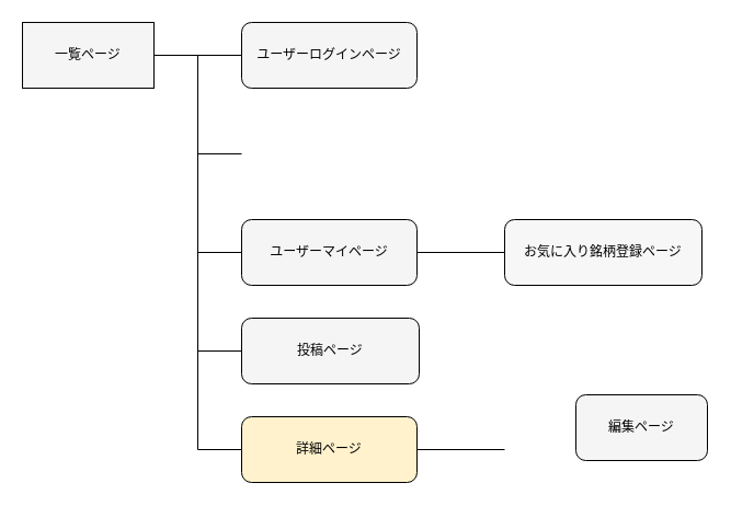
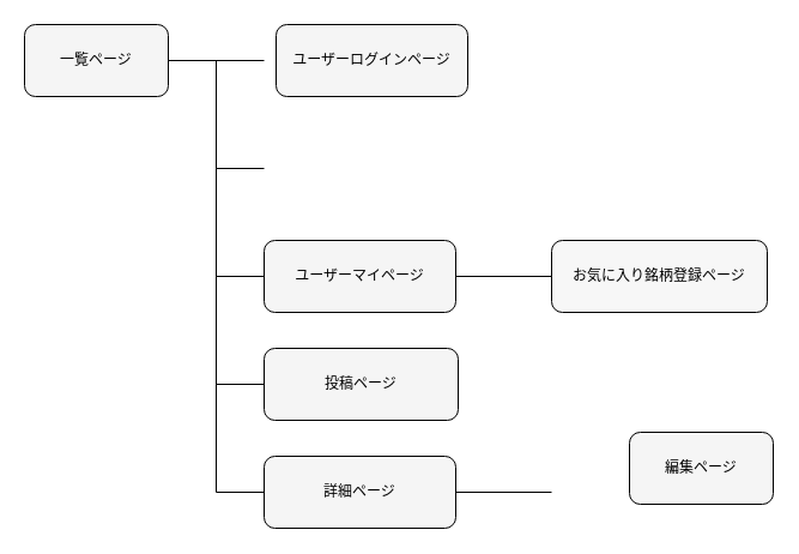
  <mxCell id="0" />
  <mxCell id="1" parent="0" />
- <mxCell id="2" value="&lt;font color=&quot;#000000&quot;&gt;一覧ページ&lt;/font&gt;" style="whiteSpace=wrap;html=1;strokeColor=#000000;fillColor=#F5F5F5;rounded=0;" vertex="1" parent="1"><mxGeometry x="20" y="20" width="120" height="60" as="geometry" /></mxCell>
- <mxCell id="3" value="&lt;font color=&quot;#000000&quot;&gt;ユーザーログインページ&lt;/font&gt;" style="rounded=1;whiteSpace=wrap;html=1;strokeColor=#000000;fillColor=#F5F5F5;" vertex="1" parent="1"><mxGeometry x="220" y="20" width="160" height="60" as="geometry" /></mxCell>
+ <mxCell id="2" value="&lt;font color=&quot;#000000&quot;&gt;一覧ページ&lt;/font&gt;" style="rounded=1;whiteSpace=wrap;html=1;strokeColor=#000000;fillColor=#F5F5F5;" vertex="1" parent="1"><mxGeometry x="20" y="20" width="120" height="60" as="geometry" /></mxCell>
+ <mxCell id="3" value="&lt;font color=&quot;#000000&quot;&gt;ユーザーログインページ&lt;/font&gt;" style="rounded=1;whiteSpace=wrap;html=1;strokeColor=#000000;fillColor=#F5F5F5;" vertex="1" parent="1"><mxGeometry x="230" y="20" width="160" height="60" as="geometry" /></mxCell>
  <mxCell id="4" value="&lt;font color=&quot;#000000&quot;&gt;ユーザーマイページ&lt;/font&gt;" style="rounded=1;whiteSpace=wrap;html=1;strokeColor=#000000;fillColor=#F5F5F5;" vertex="1" parent="1"><mxGeometry x="220" y="200" width="160" height="60" as="geometry" /></mxCell>
  <mxCell id="5" value="&lt;font color=&quot;#000000&quot;&gt;投稿ページ&lt;/font&gt;" style="rounded=1;whiteSpace=wrap;html=1;strokeColor=#000000;fillColor=#F5F5F5;" vertex="1" parent="1"><mxGeometry x="220" y="290" width="162" height="60" as="geometry" /></mxCell>
  <mxCell id="6" style="edgeStyle=none;html=1;exitX=1;exitY=0.5;exitDx=0;exitDy=0;fontColor=#000000;" edge="1" parent="1" source="7" target="16"><mxGeometry relative="1" as="geometry" /></mxCell>
- <mxCell id="7" value="&lt;font color=&quot;#000000&quot;&gt;詳細ページ&lt;/font&gt;" style="rounded=1;whiteSpace=wrap;html=1;strokeColor=#000000;fillColor=#fff2cc;" vertex="1" parent="1"><mxGeometry x="220" y="380" width="160" height="60" as="geometry" /></mxCell>
+ <mxCell id="7" value="&lt;font color=&quot;#000000&quot;&gt;詳細ページ&lt;/font&gt;" style="rounded=1;whiteSpace=wrap;html=1;strokeColor=#000000;fillColor=#F5F5F5;" vertex="1" parent="1"><mxGeometry x="220" y="380" width="160" height="60" as="geometry" /></mxCell>
  <mxCell id="8" value="&lt;font color=&quot;#000000&quot;&gt;編集ページ&lt;/font&gt;" style="rounded=1;whiteSpace=wrap;html=1;strokeColor=#000000;fillColor=#F5F5F5;" vertex="1" parent="1"><mxGeometry x="525" y="360" width="120" height="60" as="geometry" /></mxCell>
  <mxCell id="9" value="" style="edgeStyle=none;html=1;" edge="1" parent="1" source="10" target="2"><mxGeometry relative="1" as="geometry" /></mxCell>
  <mxCell id="10" value="" style="line;strokeWidth=1;html=1;strokeColor=#000000;" vertex="1" parent="1"><mxGeometry x="140" y="45" width="80" height="10" as="geometry" /></mxCell>
  <mxCell id="11" value="" style="line;strokeWidth=1;direction=south;html=1;strokeColor=#000000;" vertex="1" parent="1"><mxGeometry x="175" y="50" width="10" height="360" as="geometry" /></mxCell>
  <mxCell id="12" value="" style="line;strokeWidth=1;html=1;perimeter=backbonePerimeter;points=[];outlineConnect=0;strokeColor=#000000;" vertex="1" parent="1"><mxGeometry x="180" y="135" width="40" height="10" as="geometry" /></mxCell>
  <mxCell id="13" value="" style="line;strokeWidth=1;html=1;perimeter=backbonePerimeter;points=[];outlineConnect=0;strokeColor=#000000;" vertex="1" parent="1"><mxGeometry x="180" y="225" width="40" height="10" as="geometry" /></mxCell>
  <mxCell id="14" value="" style="line;strokeWidth=1;html=1;perimeter=backbonePerimeter;points=[];outlineConnect=0;strokeColor=#000000;" vertex="1" parent="1"><mxGeometry x="180" y="315" width="40" height="10" as="geometry" /></mxCell>
  <mxCell id="15" value="" style="line;strokeWidth=1;html=1;perimeter=backbonePerimeter;points=[];outlineConnect=0;strokeColor=#000000;" vertex="1" parent="1"><mxGeometry x="180" y="405" width="40" height="10" as="geometry" /></mxCell>
  <mxCell id="16" value="" style="line;strokeWidth=1;html=1;perimeter=backbonePerimeter;points=[];outlineConnect=0;strokeColor=#000000;" vertex="1" parent="1"><mxGeometry x="380" y="405" width="80" height="10" as="geometry" /></mxCell>
  <mxCell id="17" value="&lt;font color=&quot;#000000&quot;&gt;お気に入り銘柄登録ページ&lt;/font&gt;" style="rounded=1;whiteSpace=wrap;html=1;strokeColor=#000000;fillColor=#F7F7F7;" vertex="1" parent="1"><mxGeometry x="460" y="200" width="180" height="60" as="geometry" /></mxCell>
  <mxCell id="18" style="edgeStyle=none;html=1;fontColor=#000000;" edge="1" parent="1" source="19" target="17"><mxGeometry relative="1" as="geometry" /></mxCell>
  <mxCell id="19" value="" style="line;strokeWidth=1;html=1;perimeter=backbonePerimeter;points=[];outlineConnect=0;strokeColor=#000000;" vertex="1" parent="1"><mxGeometry x="380" y="225" width="80" height="10" as="geometry" /></mxCell>
